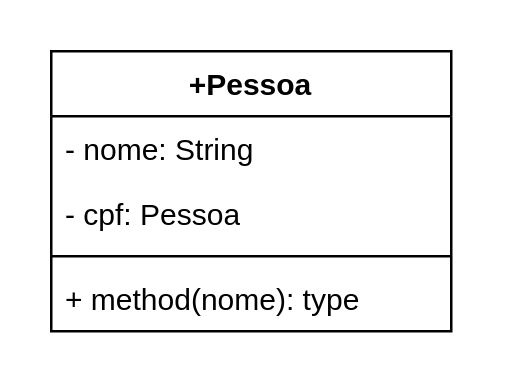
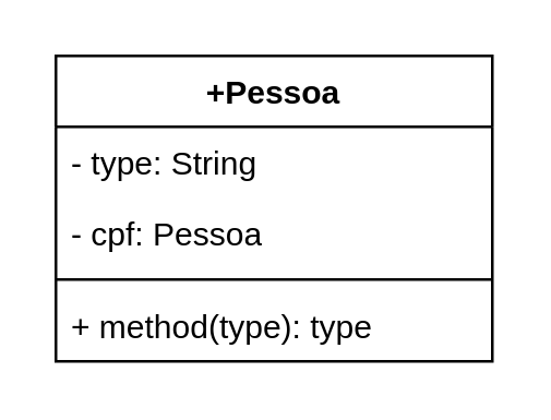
  <mxCell id="0" />
  <mxCell id="1" parent="0" />
  <mxCell id="2" value="+Pessoa" style="swimlane;fontStyle=1;align=center;verticalAlign=top;childLayout=stackLayout;horizontal=1;startSize=26;horizontalStack=0;resizeParent=1;resizeParentMax=0;resizeLast=0;collapsible=1;marginBottom=0;whiteSpace=wrap;html=1;" vertex="1" parent="1"><mxGeometry x="20" y="20" width="160" height="112" as="geometry" /></mxCell>
- <mxCell id="3" value="- nome: String" style="text;strokeColor=none;fillColor=none;align=left;verticalAlign=top;spacingLeft=4;spacingRight=4;overflow=hidden;rotatable=0;points=[[0,0.5],[1,0.5]];portConstraint=eastwest;whiteSpace=wrap;html=1;" vertex="1" parent="2"><mxGeometry y="26" width="160" height="26" as="geometry" /></mxCell>
+ <mxCell id="3" value="- type: String" style="text;strokeColor=none;fillColor=none;align=left;verticalAlign=top;spacingLeft=4;spacingRight=4;overflow=hidden;rotatable=0;points=[[0,0.5],[1,0.5]];portConstraint=eastwest;whiteSpace=wrap;html=1;" vertex="1" parent="2"><mxGeometry y="26" width="160" height="26" as="geometry" /></mxCell>
  <mxCell id="4" value="- cpf: Pessoa" style="text;strokeColor=none;fillColor=none;align=left;verticalAlign=top;spacingLeft=4;spacingRight=4;overflow=hidden;rotatable=0;points=[[0,0.5],[1,0.5]];portConstraint=eastwest;whiteSpace=wrap;html=1;" vertex="1" parent="2"><mxGeometry y="52" width="160" height="26" as="geometry" /></mxCell>
  <mxCell id="5" value="" style="line;strokeWidth=1;fillColor=none;align=left;verticalAlign=middle;spacingTop=-1;spacingLeft=3;spacingRight=3;rotatable=0;labelPosition=right;points=[];portConstraint=eastwest;strokeColor=inherit;" vertex="1" parent="2"><mxGeometry y="78" width="160" height="8" as="geometry" /></mxCell>
- <mxCell id="6" value="+ method(nome): type" style="text;strokeColor=none;fillColor=none;align=left;verticalAlign=top;spacingLeft=4;spacingRight=4;overflow=hidden;rotatable=0;points=[[0,0.5],[1,0.5]];portConstraint=eastwest;whiteSpace=wrap;html=1;" vertex="1" parent="2"><mxGeometry y="86" width="160" height="26" as="geometry" /></mxCell>
+ <mxCell id="6" value="+ method(type): type" style="text;strokeColor=none;fillColor=none;align=left;verticalAlign=top;spacingLeft=4;spacingRight=4;overflow=hidden;rotatable=0;points=[[0,0.5],[1,0.5]];portConstraint=eastwest;whiteSpace=wrap;html=1;" vertex="1" parent="2"><mxGeometry y="86" width="160" height="26" as="geometry" /></mxCell>
